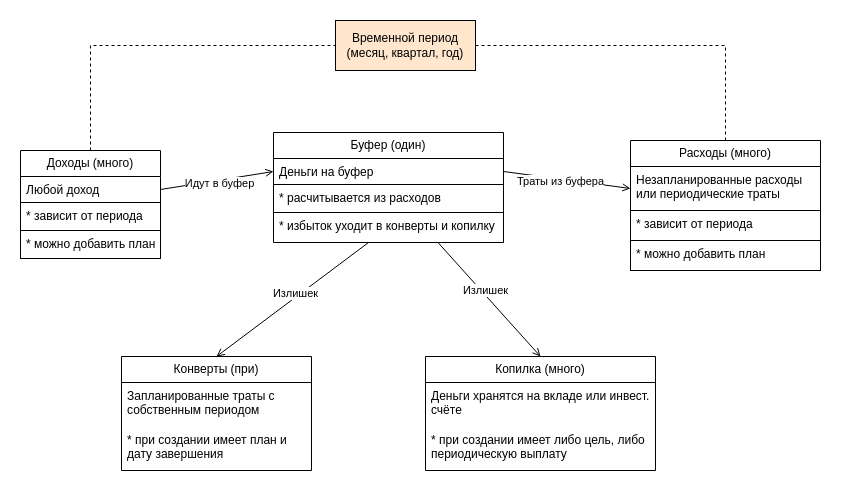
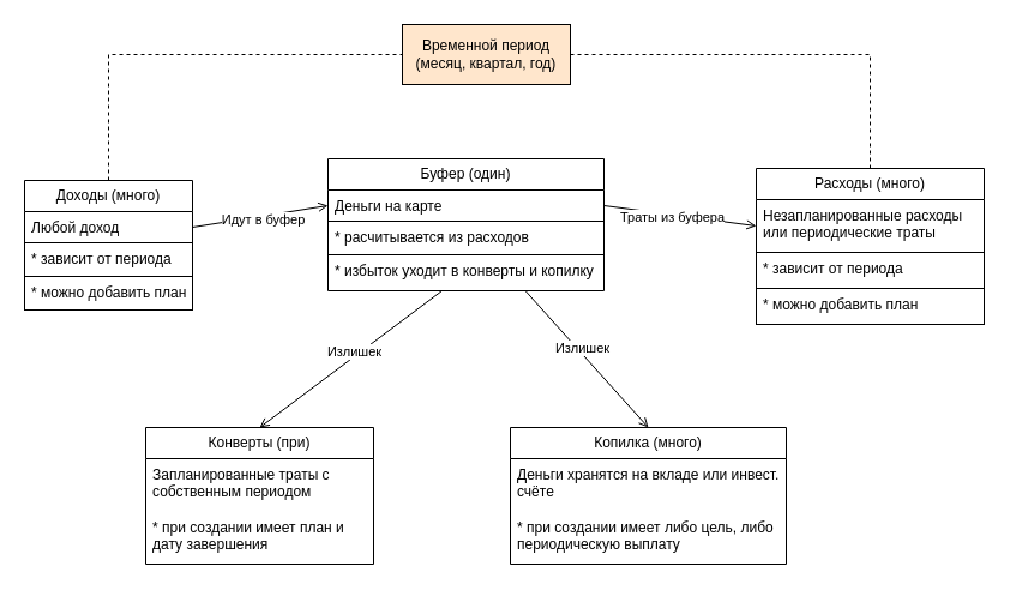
  <mxCell id="0" />
  <mxCell id="1" parent="0" />
  <mxCell id="2" value="Буфер (один)" style="swimlane;fontStyle=0;childLayout=stackLayout;horizontal=1;startSize=26;fillColor=none;horizontalStack=0;resizeParent=1;resizeParentMax=0;resizeLast=0;collapsible=1;marginBottom=0;whiteSpace=wrap;html=1;" vertex="1" parent="1"><mxGeometry x="273" y="132" width="230" height="110" as="geometry" /></mxCell>
- <mxCell id="3" value="Деньги на буфер" style="text;strokeColor=none;fillColor=none;align=left;verticalAlign=top;spacingLeft=4;spacingRight=4;overflow=hidden;rotatable=0;points=[[0,0.5],[1,0.5]];portConstraint=eastwest;whiteSpace=wrap;html=1;" vertex="1" parent="2"><mxGeometry y="26" width="230" height="26" as="geometry" /></mxCell>
+ <mxCell id="3" value="Деньги на карте" style="text;strokeColor=none;fillColor=none;align=left;verticalAlign=top;spacingLeft=4;spacingRight=4;overflow=hidden;rotatable=0;points=[[0,0.5],[1,0.5]];portConstraint=eastwest;whiteSpace=wrap;html=1;" vertex="1" parent="2"><mxGeometry y="26" width="230" height="26" as="geometry" /></mxCell>
  <mxCell id="4" value="* расчитывается из расходов" style="text;strokeColor=default;fillColor=none;align=left;verticalAlign=top;spacingLeft=4;spacingRight=4;overflow=hidden;rotatable=0;points=[[0,0.5],[1,0.5]];portConstraint=eastwest;whiteSpace=wrap;html=1;" vertex="1" parent="2"><mxGeometry y="52" width="230" height="28" as="geometry" /></mxCell>
  <mxCell id="5" value="&lt;span style=&quot;background-color: initial;&quot;&gt;* избыток уходит в конверты и копилку&lt;/span&gt;" style="text;strokeColor=none;fillColor=none;align=left;verticalAlign=top;spacingLeft=4;spacingRight=4;overflow=hidden;rotatable=0;points=[[0,0.5],[1,0.5]];portConstraint=eastwest;whiteSpace=wrap;html=1;" vertex="1" parent="2"><mxGeometry y="80" width="230" height="30" as="geometry" /></mxCell>
  <mxCell id="6" style="edgeStyle=orthogonalEdgeStyle;rounded=0;orthogonalLoop=1;jettySize=auto;html=1;exitX=0.5;exitY=0;exitDx=0;exitDy=0;entryX=1;entryY=0.5;entryDx=0;entryDy=0;endArrow=none;endFill=0;dashed=1;" edge="1" parent="1" source="7" target="24"><mxGeometry relative="1" as="geometry" /></mxCell>
  <mxCell id="7" value="Расходы (много)" style="swimlane;fontStyle=0;childLayout=stackLayout;horizontal=1;startSize=26;fillColor=none;horizontalStack=0;resizeParent=1;resizeParentMax=0;resizeLast=0;collapsible=1;marginBottom=0;whiteSpace=wrap;html=1;" vertex="1" parent="1"><mxGeometry x="630" y="140" width="190" height="130" as="geometry" /></mxCell>
  <mxCell id="8" value="Незапланированные расходы или периодические траты" style="text;strokeColor=none;fillColor=none;align=left;verticalAlign=top;spacingLeft=4;spacingRight=4;overflow=hidden;rotatable=0;points=[[0,0.5],[1,0.5]];portConstraint=eastwest;whiteSpace=wrap;html=1;" vertex="1" parent="7"><mxGeometry y="26" width="190" height="44" as="geometry" /></mxCell>
  <mxCell id="9" value="* зависит от периода" style="text;strokeColor=default;fillColor=none;align=left;verticalAlign=top;spacingLeft=4;spacingRight=4;overflow=hidden;rotatable=0;points=[[0,0.5],[1,0.5]];portConstraint=eastwest;whiteSpace=wrap;html=1;" vertex="1" parent="7"><mxGeometry y="70" width="190" height="30" as="geometry" /></mxCell>
  <mxCell id="10" value="* можно добавить план" style="text;strokeColor=default;fillColor=none;align=left;verticalAlign=top;spacingLeft=4;spacingRight=4;overflow=hidden;rotatable=0;points=[[0,0.5],[1,0.5]];portConstraint=eastwest;whiteSpace=wrap;html=1;" vertex="1" parent="7"><mxGeometry y="100" width="190" height="30" as="geometry" /></mxCell>
  <mxCell id="11" style="rounded=0;orthogonalLoop=1;jettySize=auto;html=1;exitX=0.5;exitY=0;exitDx=0;exitDy=0;startArrow=open;startFill=0;endArrow=none;endFill=0;" edge="1" parent="1" source="13" target="2"><mxGeometry relative="1" as="geometry" /></mxCell>
  <mxCell id="12" value="Излишек" style="edgeLabel;html=1;align=center;verticalAlign=middle;resizable=0;points=[];" vertex="1" connectable="0" parent="11"><mxGeometry x="0.133" y="-3" relative="1" as="geometry"><mxPoint as="offset" /></mxGeometry></mxCell>
  <mxCell id="13" value="Копилка (много)" style="swimlane;fontStyle=0;childLayout=stackLayout;horizontal=1;startSize=26;fillColor=none;horizontalStack=0;resizeParent=1;resizeParentMax=0;resizeLast=0;collapsible=1;marginBottom=0;whiteSpace=wrap;html=1;" vertex="1" parent="1"><mxGeometry x="425" y="356" width="230" height="114" as="geometry" /></mxCell>
  <mxCell id="14" value="Деньги хранятся на вкладе или инвест. счёте" style="text;strokeColor=none;fillColor=none;align=left;verticalAlign=top;spacingLeft=4;spacingRight=4;overflow=hidden;rotatable=0;points=[[0,0.5],[1,0.5]];portConstraint=eastwest;whiteSpace=wrap;html=1;" vertex="1" parent="13"><mxGeometry y="26" width="230" height="44" as="geometry" /></mxCell>
  <mxCell id="15" value="* при создании имеет либо цель, либо периодическую выплату" style="text;strokeColor=none;fillColor=none;align=left;verticalAlign=top;spacingLeft=4;spacingRight=4;overflow=hidden;rotatable=0;points=[[0,0.5],[1,0.5]];portConstraint=eastwest;whiteSpace=wrap;html=1;" vertex="1" parent="13"><mxGeometry y="70" width="230" height="44" as="geometry" /></mxCell>
  <mxCell id="16" value="Конверты (при)" style="swimlane;fontStyle=0;childLayout=stackLayout;horizontal=1;startSize=26;fillColor=none;horizontalStack=0;resizeParent=1;resizeParentMax=0;resizeLast=0;collapsible=1;marginBottom=0;whiteSpace=wrap;html=1;" vertex="1" parent="1"><mxGeometry x="121" y="356" width="190" height="114" as="geometry" /></mxCell>
  <mxCell id="17" value="Запланированные траты с собственным периодом" style="text;strokeColor=none;fillColor=none;align=left;verticalAlign=top;spacingLeft=4;spacingRight=4;overflow=hidden;rotatable=0;points=[[0,0.5],[1,0.5]];portConstraint=eastwest;whiteSpace=wrap;html=1;" vertex="1" parent="16"><mxGeometry y="26" width="190" height="44" as="geometry" /></mxCell>
  <mxCell id="18" value="* при создании имеет план и дату завершения" style="text;strokeColor=none;fillColor=none;align=left;verticalAlign=top;spacingLeft=4;spacingRight=4;overflow=hidden;rotatable=0;points=[[0,0.5],[1,0.5]];portConstraint=eastwest;whiteSpace=wrap;html=1;" vertex="1" parent="16"><mxGeometry y="70" width="190" height="44" as="geometry" /></mxCell>
  <mxCell id="19" style="edgeStyle=orthogonalEdgeStyle;rounded=0;orthogonalLoop=1;jettySize=auto;html=1;exitX=0.5;exitY=0;exitDx=0;exitDy=0;entryX=0;entryY=0.5;entryDx=0;entryDy=0;endArrow=none;endFill=0;dashed=1;" edge="1" parent="1" source="20" target="24"><mxGeometry relative="1" as="geometry" /></mxCell>
  <mxCell id="20" value="Доходы (много)" style="swimlane;fontStyle=0;childLayout=stackLayout;horizontal=1;startSize=26;fillColor=none;horizontalStack=0;resizeParent=1;resizeParentMax=0;resizeLast=0;collapsible=1;marginBottom=0;whiteSpace=wrap;html=1;" vertex="1" parent="1"><mxGeometry x="20" y="150" width="140" height="108" as="geometry" /></mxCell>
  <mxCell id="21" value="Любой доход" style="text;strokeColor=none;fillColor=none;align=left;verticalAlign=top;spacingLeft=4;spacingRight=4;overflow=hidden;rotatable=0;points=[[0,0.5],[1,0.5]];portConstraint=eastwest;whiteSpace=wrap;html=1;" vertex="1" parent="20"><mxGeometry y="26" width="140" height="26" as="geometry" /></mxCell>
  <mxCell id="22" value="* зависит от периода" style="text;strokeColor=default;fillColor=none;align=left;verticalAlign=top;spacingLeft=4;spacingRight=4;overflow=hidden;rotatable=0;points=[[0,0.5],[1,0.5]];portConstraint=eastwest;whiteSpace=wrap;html=1;" vertex="1" parent="20"><mxGeometry y="52" width="140" height="28" as="geometry" /></mxCell>
  <mxCell id="23" value="* можно добавить план" style="text;strokeColor=default;fillColor=none;align=left;verticalAlign=top;spacingLeft=4;spacingRight=4;overflow=hidden;rotatable=0;points=[[0,0.5],[1,0.5]];portConstraint=eastwest;whiteSpace=wrap;html=1;" vertex="1" parent="20"><mxGeometry y="80" width="140" height="28" as="geometry" /></mxCell>
  <mxCell id="24" value="Временной период (месяц, квартал, год)" style="html=1;whiteSpace=wrap;fillColor=#ffe6cc;" vertex="1" parent="1"><mxGeometry x="335" y="20" width="140" height="50" as="geometry" /></mxCell>
  <mxCell id="25" style="rounded=0;orthogonalLoop=1;jettySize=auto;html=1;exitX=1;exitY=0.5;exitDx=0;exitDy=0;entryX=0;entryY=0.5;entryDx=0;entryDy=0;endArrow=open;endFill=0;" edge="1" parent="1" source="21" target="3"><mxGeometry relative="1" as="geometry" /></mxCell>
  <mxCell id="26" value="Идут в буфер" style="edgeLabel;html=1;align=center;verticalAlign=middle;resizable=0;points=[];" vertex="1" connectable="0" parent="25"><mxGeometry x="0.03" y="-3" relative="1" as="geometry"><mxPoint as="offset" /></mxGeometry></mxCell>
  <mxCell id="27" style="rounded=0;orthogonalLoop=1;jettySize=auto;html=1;exitX=1;exitY=0.5;exitDx=0;exitDy=0;entryX=0;entryY=0.5;entryDx=0;entryDy=0;endArrow=open;endFill=0;" edge="1" parent="1" source="3" target="8"><mxGeometry relative="1" as="geometry" /></mxCell>
  <mxCell id="28" value="Траты из буфера" style="edgeLabel;html=1;align=center;verticalAlign=middle;resizable=0;points=[];" vertex="1" connectable="0" parent="27"><mxGeometry x="-0.105" y="-2" relative="1" as="geometry"><mxPoint as="offset" /></mxGeometry></mxCell>
  <mxCell id="29" style="rounded=0;orthogonalLoop=1;jettySize=auto;html=1;exitX=0.5;exitY=0;exitDx=0;exitDy=0;startArrow=open;startFill=0;endArrow=none;endFill=0;" edge="1" parent="1" source="16" target="5"><mxGeometry relative="1" as="geometry" /></mxCell>
  <mxCell id="30" value="Излишек" style="edgeLabel;html=1;align=center;verticalAlign=middle;resizable=0;points=[];" vertex="1" connectable="0" parent="29"><mxGeometry x="0.068" y="4" relative="1" as="geometry"><mxPoint as="offset" /></mxGeometry></mxCell>
